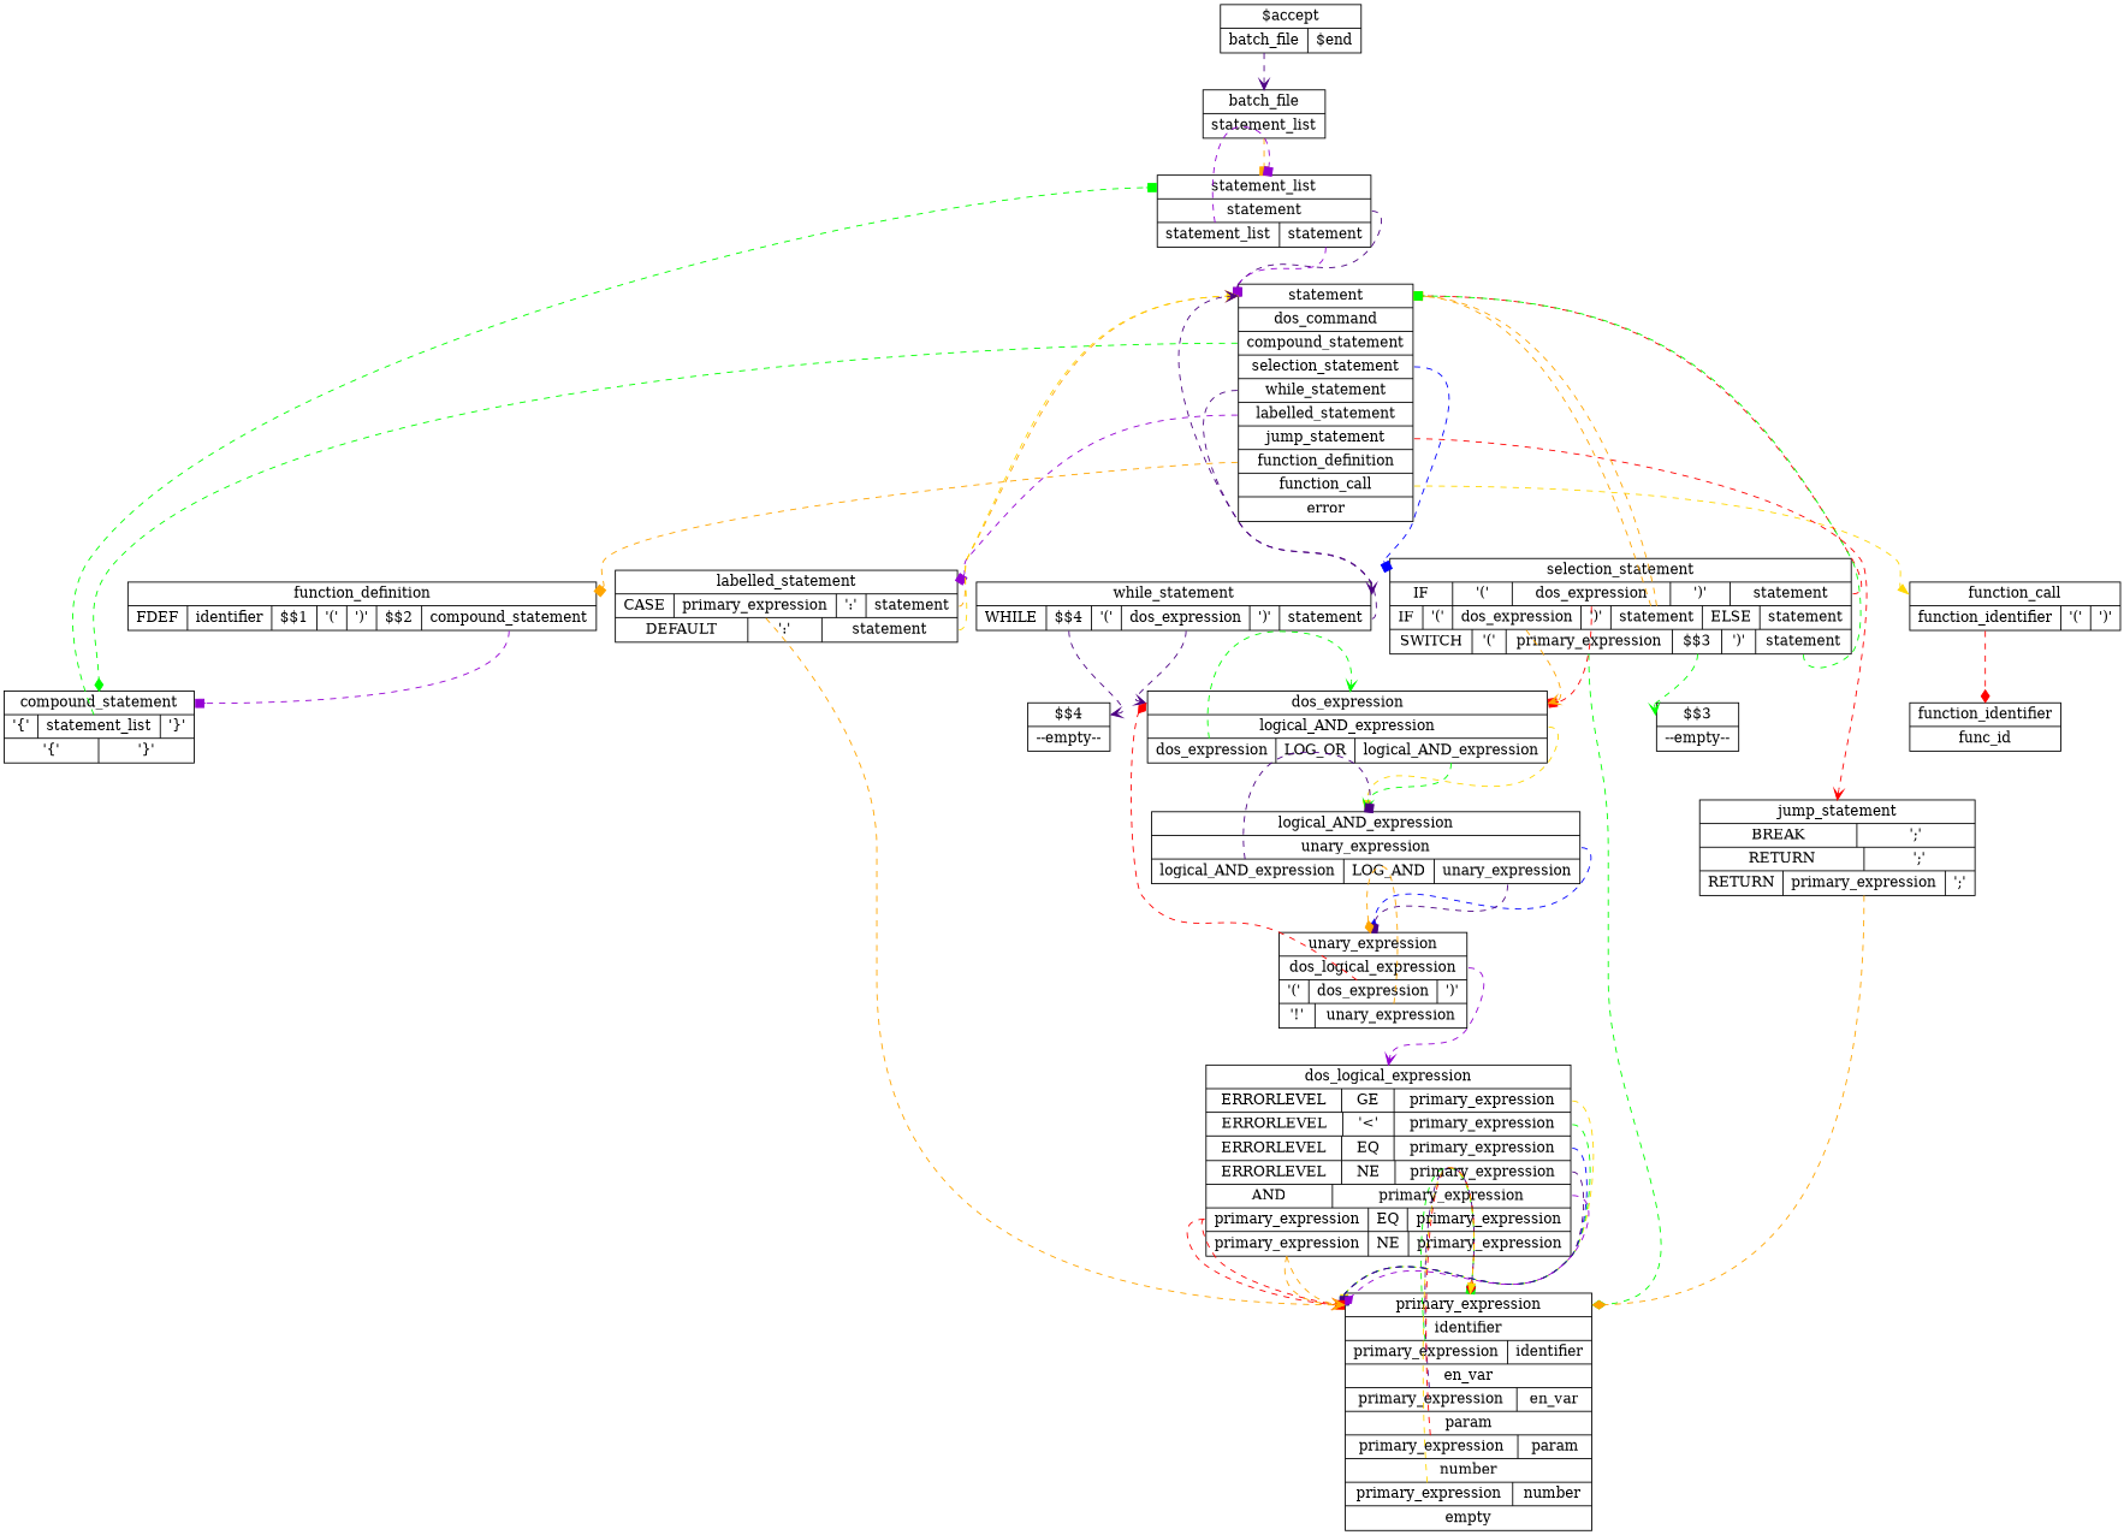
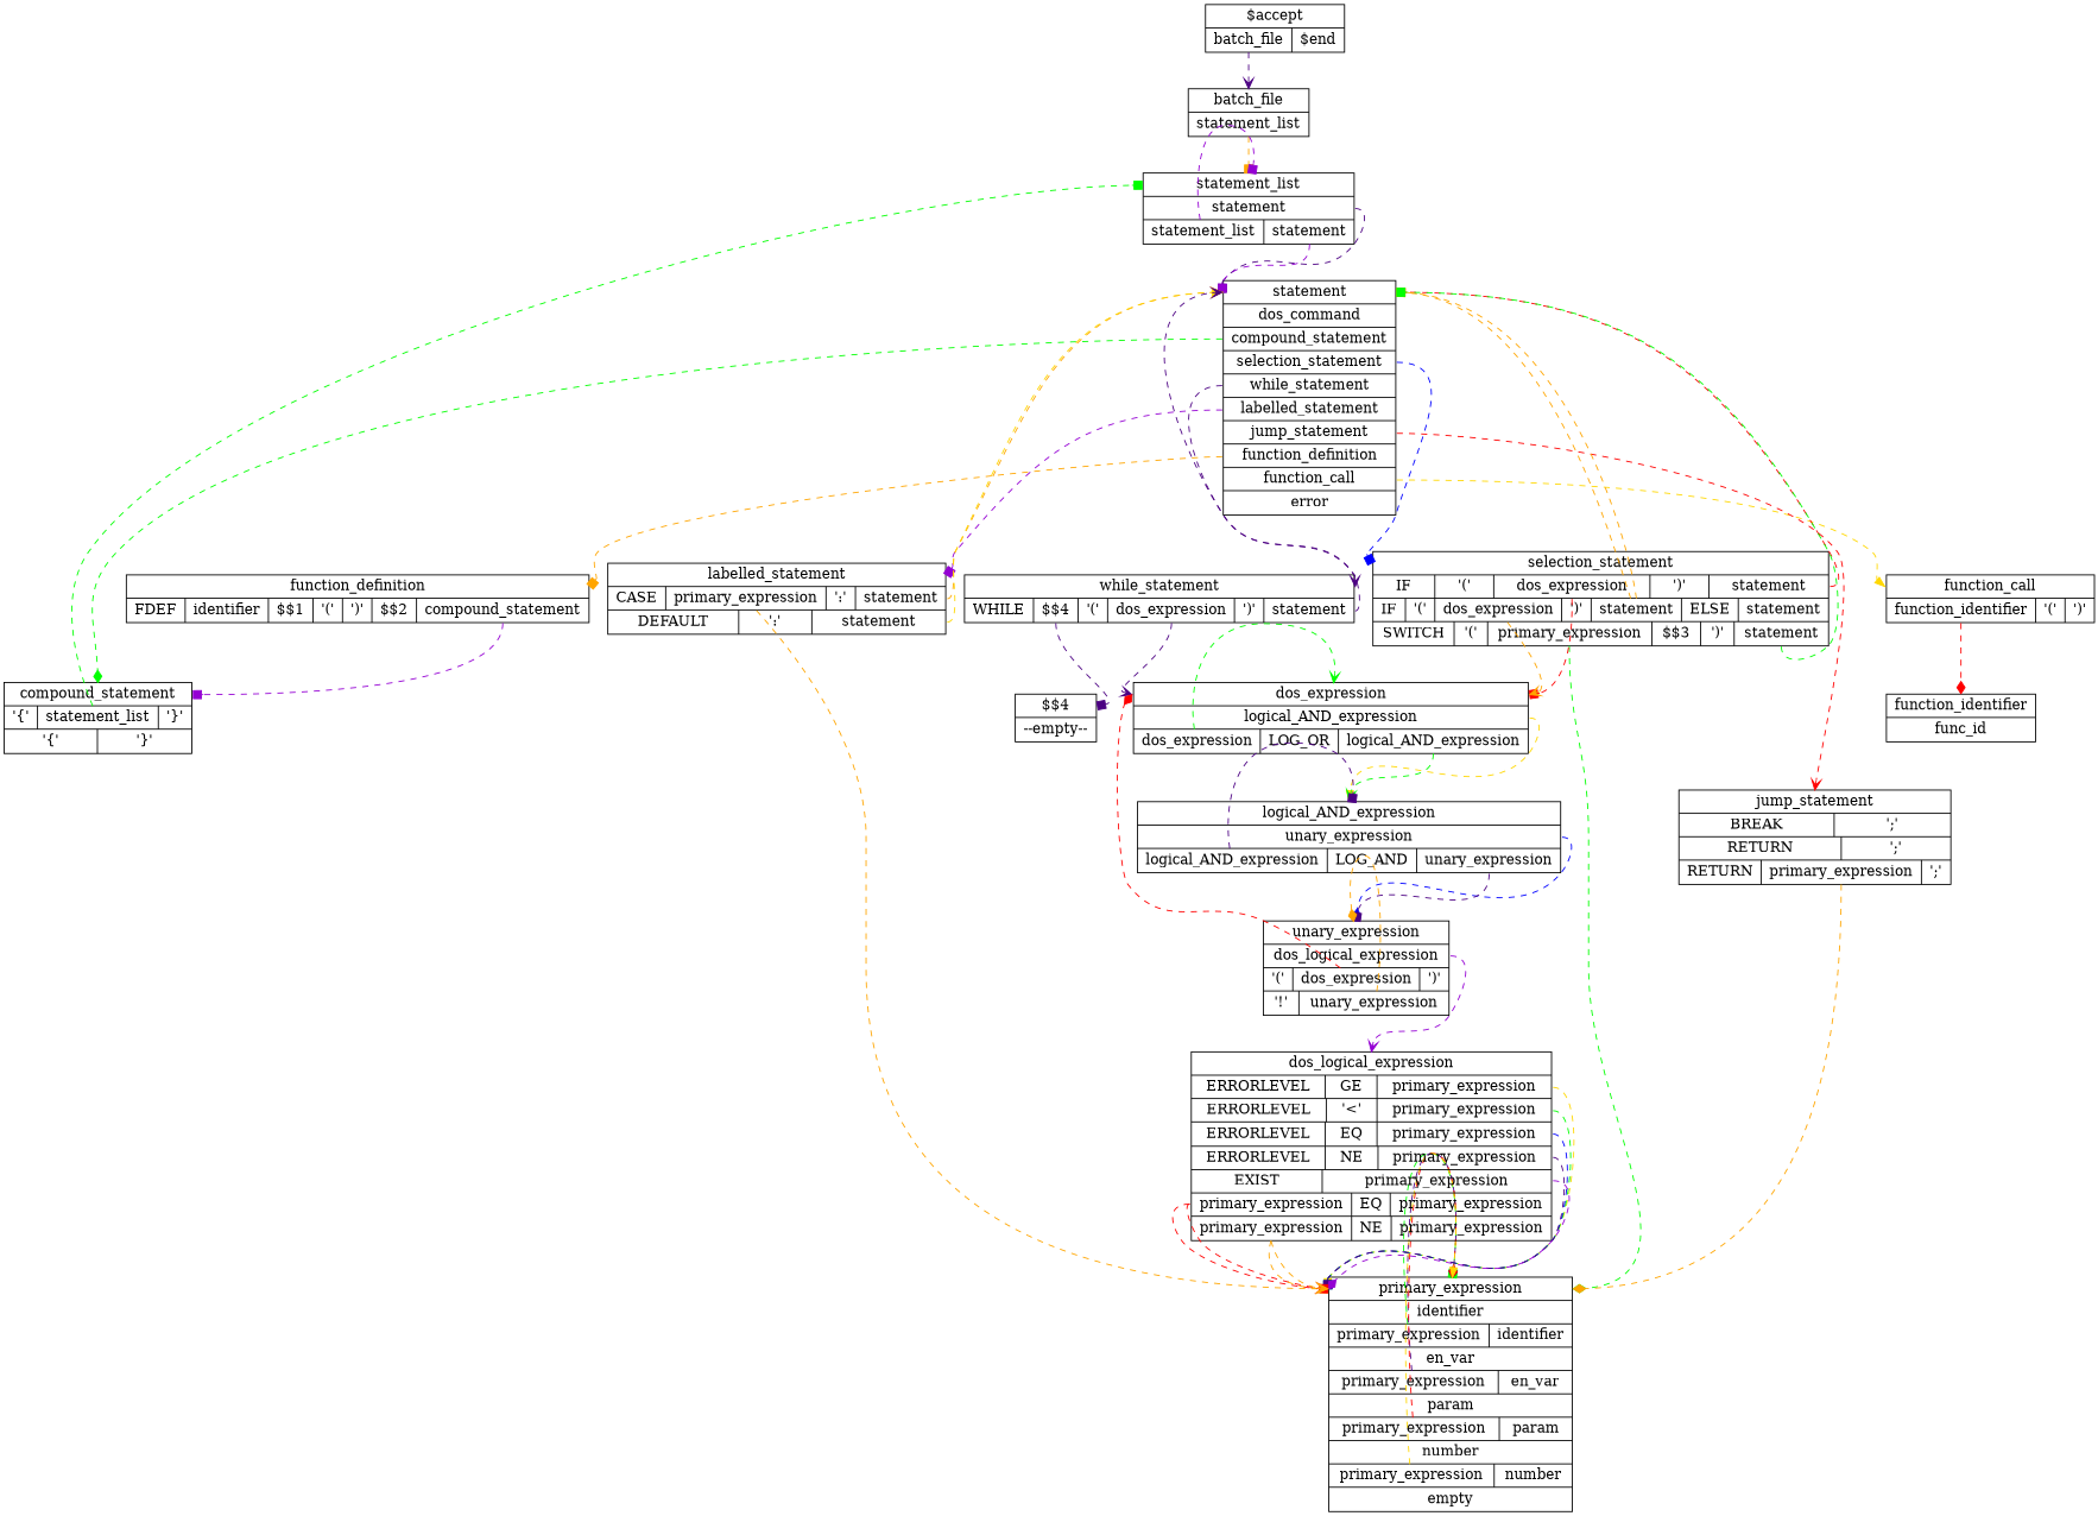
  digraph {
    compound=true
    title="y.output"
    node [shape=record]
    edge [arrowhead=box color=orange headport=def style=dashed tailport=statement_22]
    n1 [label="{<def>$accept|{<batch_file_0>batch_file|$end}}"]
    n2 [label="{<def>batch_file|{<statement_list_1>statement_list}}"]
    n3 [label="{<def>statement_list|{<statement_19>statement}|{<statement_list_20>statement_list|<statement_20>statement}}"]
    n4 [label="{<def>statement|{dos_command}|{<compound_statement_3>compound_statement}|{<selection_statement_4>selection_statement}|{<while_statement_5>while_statement}|{<labelled_statement_6>labelled_statement}|{<jump_statement_7>jump_statement}|{<function_definition_8>function_definition}|{<function_call_9>function_call}|{error}}"]
    n5 [label="{<def>function_definition|{FDEF|identifier|<$$1_13>$$1|'('|')'|<$$2_13>$$2|<compound_statement_13>compound_statement}}"]
    n6 [label="{<def>function_call|{<function_identifier_14>function_identifier|'('|')'}}"]
    n7 [label="{<def>labelled_statement|{CASE|<primary_expression_15>primary_expression|':'|<statement_15>statement}|{DEFAULT|':'|<statement_16>statement}}"]
    n8 [label="{<def>compound_statement|{\'\{\'|<statement_list_17>statement_list|\'\}\'}|{\'\{\'|\'\}\'}}"]
    n9 [label="{<def>selection_statement|{IF|'('|<dos_expression_21>dos_expression|')'|<statement_21>statement}|{IF|'('|<dos_expression_22>dos_expression|')'|<statement_22>statement|ELSE|<statement_22>statement}|{SWITCH|'('|<primary_expression_24>primary_expression|<$$3_24>$$3|')'|<statement_24>statement}}"]
    n10 [label="{<def>while_statement|{WHILE|<$$4_26>$$4|'('|<dos_expression_26>dos_expression|')'|<statement_26>statement}}"]
    n11 [label="{<def>jump_statement|{BREAK|';'}|{RETURN|';'}|{RETURN|<primary_expression_29>primary_expression|';'}}"]
    n12 [label="{<def>function_identifier|{func_id}}"]
    n13 [label="{<def>primary_expression|{identifier}|{<primary_expression_45>primary_expression|identifier}|{en_var}|{<primary_expression_47>primary_expression|en_var}|{param}|{<primary_expression_49>primary_expression|param}|{number}|{<primary_expression_51>primary_expression|number}|{empty}}"]
-   n14 [label="{<def>$$3|{--empty--}}"]
    n15 [label="{<def>dos_expression|{<logical_AND_expression_30>logical_AND_expression}|{<dos_expression_31>dos_expression|LOG_OR|<logical_AND_expression_31>logical_AND_expression}}"]
    n16 [label="{<def>$$4|{--empty--}}"]
    n17 [label="{<def>logical_AND_expression|{<unary_expression_32>unary_expression}|{<logical_AND_expression_33>logical_AND_expression|LOG_AND|<unary_expression_33>unary_expression}}"]
    n18 [label="{<def>unary_expression|{<dos_logical_expression_34>dos_logical_expression}|{'('|<dos_expression_35>dos_expression|')'}|{'!'|<unary_expression_36>unary_expression}}"]
-   n19 [label="{<def>dos_logical_expression|{ERRORLEVEL|GE|<primary_expression_37>primary_expression}|{ERRORLEVEL|\'\<\'|<primary_expression_38>primary_expression}|{ERRORLEVEL|EQ|<primary_expression_39>primary_expression}|{ERRORLEVEL|NE|<primary_expression_40>primary_expression}|{AND|<primary_expression_41>primary_expression}|{<primary_expression_42>primary_expression|EQ|<primary_expression_42>primary_expression}|{<primary_expression_43>primary_expression|NE|<primary_expression_43>primary_expression}}"]
+   n19 [label="{<def>dos_logical_expression|{ERRORLEVEL|GE|<primary_expression_37>primary_expression}|{ERRORLEVEL|\'\<\'|<primary_expression_38>primary_expression}|{ERRORLEVEL|EQ|<primary_expression_39>primary_expression}|{ERRORLEVEL|NE|<primary_expression_40>primary_expression}|{EXIST|<primary_expression_41>primary_expression}|{<primary_expression_42>primary_expression|EQ|<primary_expression_42>primary_expression}|{<primary_expression_43>primary_expression|NE|<primary_expression_43>primary_expression}}"]
    n1 -> n2 [arrowhead=vee color=indigo tailport=batch_file_0]
    n2 -> n3 [tailport=statement_list_1]
    n3 -> n3 [color=darkviolet tailport=statement_list_20]
    n3 -> n4 [color=indigo tailport=statement_19]
    n3 -> n4 [color=darkviolet tailport=statement_20]
    n4 -> n5 [tailport=function_definition_8]
    n4 -> n6 [color=gold tailport=function_call_9 arrowhead=""]
    n4 -> n7 [color=darkviolet tailport=labelled_statement_6]
    n4 -> n8 [arrowhead=diamond color=green tailport=compound_statement_3]
    n4 -> n9 [color=blue tailport=selection_statement_4]
    n4 -> n10 [arrowhead=vee color=indigo tailport=while_statement_5]
    n4 -> n11 [arrowhead=vee color=red tailport=jump_statement_7]
    n5 -> n8 [color=darkviolet tailport=compound_statement_13]
    n6 -> n12 [arrowhead=diamond color=red tailport=function_identifier_14]
    n7 -> n4 [arrowhead=vee tailport=statement_15]
    n7 -> n4 [color=gold tailport=statement_16 arrowhead=""]
    n7 -> n13 [tailport=primary_expression_15]
    n8 -> n3 [color=green tailport=statement_list_17]
    n9 -> n4 [color=red tailport=statement_21]
    n9 -> n4
    n9 -> n4
    n9 -> n4 [color=green tailport=statement_24]
    n9 -> n13 [arrowhead=diamond color=green tailport=primary_expression_24]
-   n9 -> n14 [arrowhead=vee color=green tailport="$$3_24"]
    n9 -> n15 [color=red tailport=dos_expression_21]
    n9 -> n15 [arrowhead=vee tailport=dos_expression_22]
    n10 -> n4 [arrowhead=vee color=indigo tailport=statement_26]
    n10 -> n15 [arrowhead=vee color=indigo tailport=dos_expression_26]
-   n10 -> n16 [arrowhead=vee color=indigo tailport="$$4_26"]
+   n10 -> n16 [color=indigo tailport="$$4_26"]
    n11 -> n13 [arrowhead=diamond tailport=primary_expression_29]
    n13 -> n13 [color=green tailport=primary_expression_45]
    n13 -> n13 [arrowhead=diamond color=indigo tailport=primary_expression_47]
    n13 -> n13 [arrowhead=diamond color=red tailport=primary_expression_49]
    n13 -> n13 [color=gold tailport=primary_expression_51 arrowhead=""]
    n15 -> n15 [arrowhead=vee color=green tailport=dos_expression_31]
    n15 -> n17 [color=gold tailport=logical_AND_expression_30 arrowhead=""]
    n15 -> n17 [arrowhead=vee color=green tailport=logical_AND_expression_31]
    n17 -> n17 [color=indigo tailport=logical_AND_expression_33]
    n17 -> n18 [arrowhead=diamond color=blue tailport=unary_expression_32]
    n17 -> n18 [color=indigo tailport=unary_expression_33]
    n18 -> n15 [arrowhead=diamond color=red tailport=dos_expression_35]
    n18 -> n18 [arrowhead=diamond tailport=unary_expression_36]
    n18 -> n19 [arrowhead=vee color=darkviolet tailport=dos_logical_expression_34]
    n19 -> n13 [color=gold tailport=primary_expression_37 arrowhead=""]
    n19 -> n13 [color=green tailport=primary_expression_38]
    n19 -> n13 [color=blue tailport=primary_expression_39]
    n19 -> n13 [color=indigo tailport=primary_expression_40]
    n19 -> n13 [arrowhead=diamond color=darkviolet tailport=primary_expression_41]
    n19 -> n13 [color=red tailport=primary_expression_42]
    n19 -> n13 [arrowhead=vee color=red tailport=primary_expression_42]
    n19 -> n13 [arrowhead=vee tailport=primary_expression_43]
    n19 -> n13 [arrowhead=vee tailport=primary_expression_43]
  }
